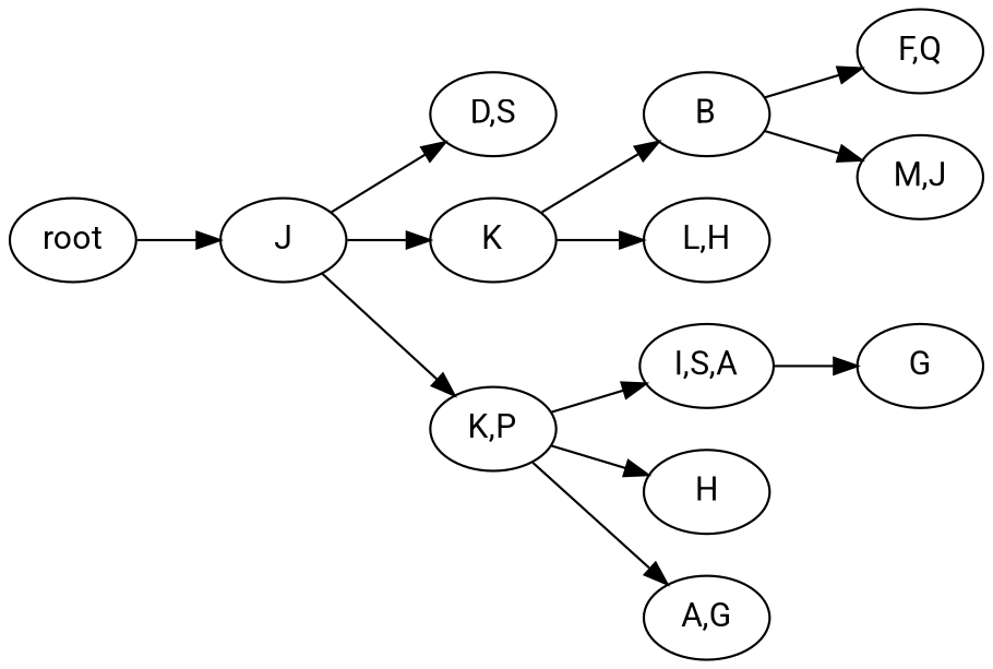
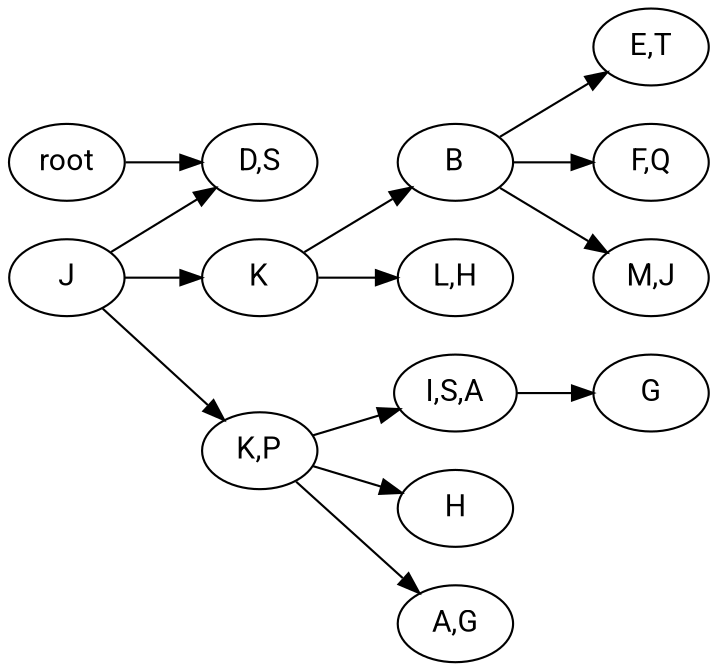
  strict digraph {
    fontname=Roboto
    rankdir=LR
    node [fontname=Roboto]
    edge [fontname=Roboto]
    n1 [label=root]
    n2 [label="D,S"]
    n3 [label=J]
    n4 [label=K]
    n5 [label="K,P"]
    n6 [label=B]
    n7 [label="L,H"]
    n8 [label="I,S,A"]
    n9 [label=H]
    n10 [label="A,G"]
+   n11 [label="E,T"]
    n12 [label="F,Q"]
    n13 [label="M,J"]
    n14 [label=G]
-   n1 -> n3
+   n1 -> n2
    n3 -> n2
    n3 -> n4
    n3 -> n5
    n4 -> n6
    n4 -> n7
    n5 -> n8
    n5 -> n9
    n5 -> n10
+   n6 -> n11
    n6 -> n12
    n6 -> n13
    n8 -> n14
  }
